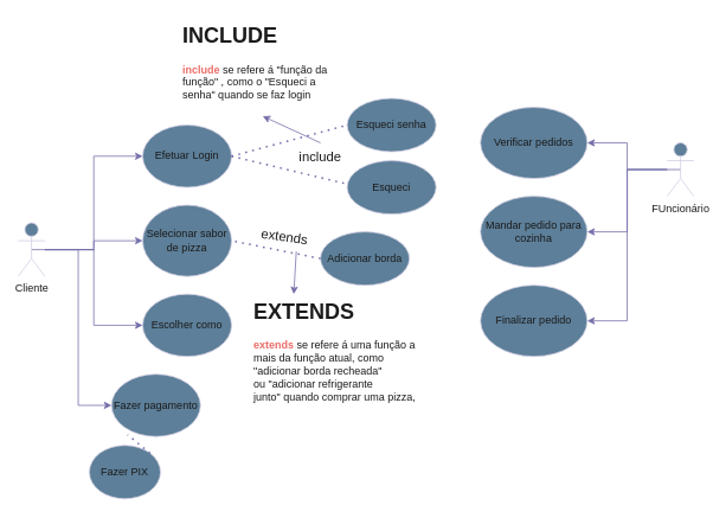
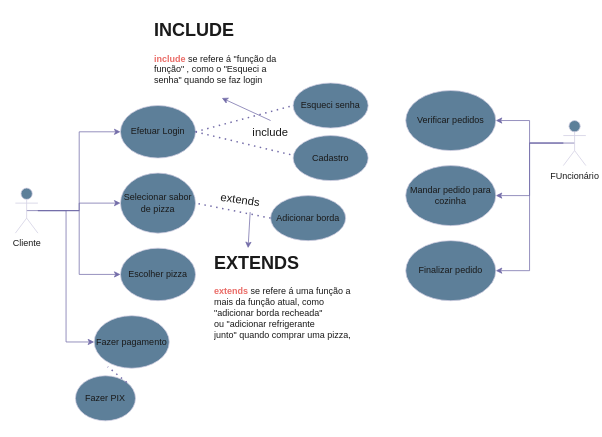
  <mxCell id="0" />
  <mxCell id="1" parent="0" />
  <mxCell id="2" style="edgeStyle=orthogonalEdgeStyle;rounded=0;orthogonalLoop=1;jettySize=auto;html=1;entryX=0;entryY=0.5;entryDx=0;entryDy=0;labelBackgroundColor=none;strokeColor=#736CA8;fontColor=default;" edge="1" parent="1" source="6" target="7"><mxGeometry relative="1" as="geometry" /></mxCell>
  <mxCell id="3" style="edgeStyle=orthogonalEdgeStyle;rounded=0;orthogonalLoop=1;jettySize=auto;html=1;entryX=0;entryY=0.5;entryDx=0;entryDy=0;labelBackgroundColor=none;strokeColor=#736CA8;fontColor=default;" edge="1" parent="1" source="6" target="8"><mxGeometry relative="1" as="geometry" /></mxCell>
  <mxCell id="4" style="edgeStyle=orthogonalEdgeStyle;rounded=0;orthogonalLoop=1;jettySize=auto;html=1;entryX=0;entryY=0.5;entryDx=0;entryDy=0;labelBackgroundColor=none;strokeColor=#736CA8;fontColor=default;" edge="1" parent="1" source="6" target="9"><mxGeometry relative="1" as="geometry" /></mxCell>
  <mxCell id="5" style="edgeStyle=orthogonalEdgeStyle;rounded=0;orthogonalLoop=1;jettySize=auto;html=1;exitX=0.5;exitY=0.5;exitDx=0;exitDy=0;exitPerimeter=0;entryX=0;entryY=0.5;entryDx=0;entryDy=0;labelBackgroundColor=none;strokeColor=#736CA8;fontColor=default;" edge="1" parent="1" source="6" target="14"><mxGeometry relative="1" as="geometry" /></mxCell>
  <mxCell id="6" value="Cliente" style="shape=umlActor;verticalLabelPosition=bottom;verticalAlign=top;html=1;outlineConnect=0;labelBackgroundColor=none;fillColor=#5D7F99;strokeColor=#D0CEE2;fontColor=#1A1A1A;" vertex="1" parent="1"><mxGeometry x="20" y="250" width="30" height="60" as="geometry" /></mxCell>
  <mxCell id="7" value="Efetuar Login" style="ellipse;whiteSpace=wrap;html=1;labelBackgroundColor=none;fillColor=#5D7F99;strokeColor=#D0CEE2;fontColor=#1A1A1A;" vertex="1" parent="1"><mxGeometry x="160" y="140" width="100" height="70" as="geometry" /></mxCell>
  <mxCell id="8" value="Selecionar sabor de pizza" style="ellipse;whiteSpace=wrap;html=1;labelBackgroundColor=none;fillColor=#5D7F99;strokeColor=#D0CEE2;fontColor=#1A1A1A;" vertex="1" parent="1"><mxGeometry x="160" y="230" width="100" height="80" as="geometry" /></mxCell>
- <mxCell id="9" value="Escolher como" style="ellipse;whiteSpace=wrap;html=1;labelBackgroundColor=none;fillColor=#5D7F99;strokeColor=#D0CEE2;fontColor=#1A1A1A;" vertex="1" parent="1"><mxGeometry x="160" y="330" width="100" height="70" as="geometry" /></mxCell>
+ <mxCell id="9" value="Escolher pizza" style="ellipse;whiteSpace=wrap;html=1;labelBackgroundColor=none;fillColor=#5D7F99;strokeColor=#D0CEE2;fontColor=#1A1A1A;" vertex="1" parent="1"><mxGeometry x="160" y="330" width="100" height="70" as="geometry" /></mxCell>
  <mxCell id="10" style="edgeStyle=orthogonalEdgeStyle;rounded=0;orthogonalLoop=1;jettySize=auto;html=1;entryX=1;entryY=0.5;entryDx=0;entryDy=0;labelBackgroundColor=none;strokeColor=#736CA8;fontColor=default;" edge="1" parent="1" source="13" target="23"><mxGeometry relative="1" as="geometry" /></mxCell>
  <mxCell id="11" style="edgeStyle=orthogonalEdgeStyle;rounded=0;orthogonalLoop=1;jettySize=auto;html=1;entryX=1;entryY=0.5;entryDx=0;entryDy=0;labelBackgroundColor=none;strokeColor=#736CA8;fontColor=default;" edge="1" parent="1" source="13" target="24"><mxGeometry relative="1" as="geometry" /></mxCell>
  <mxCell id="12" style="edgeStyle=orthogonalEdgeStyle;rounded=0;orthogonalLoop=1;jettySize=auto;html=1;exitX=0.5;exitY=0.5;exitDx=0;exitDy=0;exitPerimeter=0;entryX=1;entryY=0.5;entryDx=0;entryDy=0;labelBackgroundColor=none;strokeColor=#736CA8;fontColor=default;" edge="1" parent="1" source="13" target="25"><mxGeometry relative="1" as="geometry" /></mxCell>
  <mxCell id="13" value="FUncionário" style="shape=umlActor;verticalLabelPosition=bottom;verticalAlign=top;html=1;outlineConnect=0;labelBackgroundColor=none;fillColor=#5D7F99;strokeColor=#D0CEE2;fontColor=#1A1A1A;" vertex="1" parent="1"><mxGeometry x="750" y="160" width="30" height="60" as="geometry" /></mxCell>
  <mxCell id="14" value="Fazer pagamento" style="ellipse;whiteSpace=wrap;html=1;labelBackgroundColor=none;fillColor=#5D7F99;strokeColor=#D0CEE2;fontColor=#1A1A1A;" vertex="1" parent="1"><mxGeometry x="125" y="420" width="100" height="70" as="geometry" /></mxCell>
  <mxCell id="15" value="Esqueci senha" style="ellipse;whiteSpace=wrap;html=1;labelBackgroundColor=none;fillColor=#5D7F99;strokeColor=#D0CEE2;fontColor=#1A1A1A;" vertex="1" parent="1"><mxGeometry x="390" y="110" width="100" height="60" as="geometry" /></mxCell>
- <mxCell id="16" value="Esqueci" style="ellipse;whiteSpace=wrap;html=1;labelBackgroundColor=none;fillColor=#5D7F99;strokeColor=#D0CEE2;fontColor=#1A1A1A;" vertex="1" parent="1"><mxGeometry x="390" y="180" width="100" height="60" as="geometry" /></mxCell>
+ <mxCell id="16" value="Cadastro" style="ellipse;whiteSpace=wrap;html=1;labelBackgroundColor=none;fillColor=#5D7F99;strokeColor=#D0CEE2;fontColor=#1A1A1A;" vertex="1" parent="1"><mxGeometry x="390" y="180" width="100" height="60" as="geometry" /></mxCell>
  <mxCell id="17" value="include" style="text;html=1;strokeColor=none;fillColor=none;align=center;verticalAlign=middle;whiteSpace=wrap;rounded=0;fontSize=15;labelBackgroundColor=none;fontColor=#1A1A1A;" vertex="1" parent="1"><mxGeometry x="330" y="160" width="60" height="30" as="geometry" /></mxCell>
  <mxCell id="18" value="" style="endArrow=none;dashed=1;html=1;dashPattern=1 3;strokeWidth=2;rounded=0;exitX=1;exitY=0.5;exitDx=0;exitDy=0;entryX=-0.033;entryY=0.425;entryDx=0;entryDy=0;entryPerimeter=0;labelBackgroundColor=none;strokeColor=#736CA8;fontColor=default;" edge="1" parent="1" source="7" target="16"><mxGeometry width="50" height="50" relative="1" as="geometry"><mxPoint x="310" y="320" as="sourcePoint" /><mxPoint x="360" y="270" as="targetPoint" /></mxGeometry></mxCell>
  <mxCell id="19" value="" style="endArrow=none;dashed=1;html=1;dashPattern=1 3;strokeWidth=2;rounded=0;exitX=1;exitY=0.5;exitDx=0;exitDy=0;entryX=0;entryY=0.5;entryDx=0;entryDy=0;labelBackgroundColor=none;strokeColor=#736CA8;fontColor=default;" edge="1" parent="1" source="7" target="15"><mxGeometry width="50" height="50" relative="1" as="geometry"><mxPoint x="290" y="190" as="sourcePoint" /><mxPoint x="406" y="234" as="targetPoint" /></mxGeometry></mxCell>
  <mxCell id="20" value="Adicionar borda" style="ellipse;whiteSpace=wrap;html=1;labelBackgroundColor=none;fillColor=#5D7F99;strokeColor=#D0CEE2;fontColor=#1A1A1A;" vertex="1" parent="1"><mxGeometry x="360" y="260" width="100" height="60" as="geometry" /></mxCell>
  <mxCell id="21" value="" style="endArrow=none;dashed=1;html=1;dashPattern=1 3;strokeWidth=2;rounded=0;entryX=1;entryY=0.5;entryDx=0;entryDy=0;exitX=0;exitY=0.5;exitDx=0;exitDy=0;labelBackgroundColor=none;strokeColor=#736CA8;fontColor=default;" edge="1" parent="1" source="20" target="8"><mxGeometry width="50" height="50" relative="1" as="geometry"><mxPoint x="310" y="380" as="sourcePoint" /><mxPoint x="360" y="330" as="targetPoint" /></mxGeometry></mxCell>
  <mxCell id="22" value="extends" style="text;html=1;strokeColor=none;fillColor=none;align=center;verticalAlign=middle;whiteSpace=wrap;rounded=0;fontSize=15;rotation=8;labelBackgroundColor=none;fontColor=#1A1A1A;" vertex="1" parent="1"><mxGeometry x="290" y="250" width="60" height="30" as="geometry" /></mxCell>
  <mxCell id="23" value="Verificar pedidos" style="ellipse;whiteSpace=wrap;html=1;labelBackgroundColor=none;fillColor=#5D7F99;strokeColor=#D0CEE2;fontColor=#1A1A1A;" vertex="1" parent="1"><mxGeometry x="540" y="120" width="120" height="80" as="geometry" /></mxCell>
  <mxCell id="24" value="Mandar pedido para cozinha" style="ellipse;whiteSpace=wrap;html=1;labelBackgroundColor=none;fillColor=#5D7F99;strokeColor=#D0CEE2;fontColor=#1A1A1A;" vertex="1" parent="1"><mxGeometry x="540" y="220" width="120" height="80" as="geometry" /></mxCell>
  <mxCell id="25" value="Finalizar pedido" style="ellipse;whiteSpace=wrap;html=1;labelBackgroundColor=none;fillColor=#5D7F99;strokeColor=#D0CEE2;fontColor=#1A1A1A;" vertex="1" parent="1"><mxGeometry x="540" y="320" width="120" height="80" as="geometry" /></mxCell>
  <mxCell id="26" value="Fazer PIX" style="ellipse;whiteSpace=wrap;html=1;labelBackgroundColor=none;fillColor=#5D7F99;strokeColor=#D0CEE2;fontColor=#1A1A1A;" vertex="1" parent="1"><mxGeometry x="100" y="500" width="80" height="60" as="geometry" /></mxCell>
  <mxCell id="27" value="" style="endArrow=none;dashed=1;html=1;dashPattern=1 3;strokeWidth=2;rounded=0;entryX=0.18;entryY=0.971;entryDx=0;entryDy=0;exitX=1;exitY=0;exitDx=0;exitDy=0;entryPerimeter=0;labelBackgroundColor=none;strokeColor=#736CA8;fontColor=default;" edge="1" parent="1" source="26" target="14"><mxGeometry width="50" height="50" relative="1" as="geometry"><mxPoint x="230" y="550" as="sourcePoint" /><mxPoint x="280" y="500" as="targetPoint" /></mxGeometry></mxCell>
  <mxCell id="28" value="&lt;h1&gt;INCLUDE&lt;/h1&gt;&lt;div&gt;&lt;b&gt;&lt;font color=&quot;#ea6b66&quot;&gt;include &lt;/font&gt;&lt;/b&gt;se refere á &quot;função da função&quot; , como o &quot;Esqueci a senha&quot; quando se faz login&lt;/div&gt;" style="text;html=1;strokeColor=none;fillColor=none;spacing=5;spacingTop=-20;whiteSpace=wrap;overflow=hidden;rounded=0;labelBackgroundColor=none;labelBorderColor=none;fontColor=#1A1A1A;" vertex="1" parent="1"><mxGeometry x="200" y="20" width="190" height="110" as="geometry" /></mxCell>
  <mxCell id="29" value="&lt;h1&gt;EXTENDS&lt;/h1&gt;&lt;div&gt;&lt;b&gt;&lt;font color=&quot;#ea6b66&quot;&gt;extends &lt;/font&gt;&lt;/b&gt;se refere á uma função a mais da função atual, como &quot;adicionar borda recheada&quot;&amp;nbsp;&lt;/div&gt;ou &quot;adicionar refrigerante junto&quot;&amp;nbsp;&lt;span style=&quot;&quot;&gt;quando comprar uma pizza,&amp;nbsp;&lt;/span&gt;" style="text;html=1;strokeColor=none;fillColor=none;spacing=5;spacingTop=-20;whiteSpace=wrap;overflow=hidden;rounded=0;labelBorderColor=none;fontColor=#1A1A1A;labelBackgroundColor=none;" vertex="1" parent="1"><mxGeometry x="280" y="330" width="200" height="140" as="geometry" /></mxCell>
  <mxCell id="30" value="" style="endArrow=classic;html=1;rounded=0;exitX=0.75;exitY=1;exitDx=0;exitDy=0;entryX=0.25;entryY=0;entryDx=0;entryDy=0;labelBackgroundColor=none;strokeColor=#736CA8;fontColor=default;" edge="1" parent="1" source="22" target="29"><mxGeometry width="50" height="50" relative="1" as="geometry"><mxPoint x="290" y="350" as="sourcePoint" /><mxPoint x="340" y="300" as="targetPoint" /></mxGeometry></mxCell>
  <mxCell id="31" value="" style="endArrow=classic;html=1;rounded=0;exitX=0.5;exitY=0;exitDx=0;exitDy=0;entryX=0.5;entryY=1;entryDx=0;entryDy=0;labelBackgroundColor=none;strokeColor=#736CA8;fontColor=default;" edge="1" parent="1" source="17" target="28"><mxGeometry width="50" height="50" relative="1" as="geometry"><mxPoint x="160" y="80" as="sourcePoint" /><mxPoint x="170" y="130" as="targetPoint" /></mxGeometry></mxCell>
